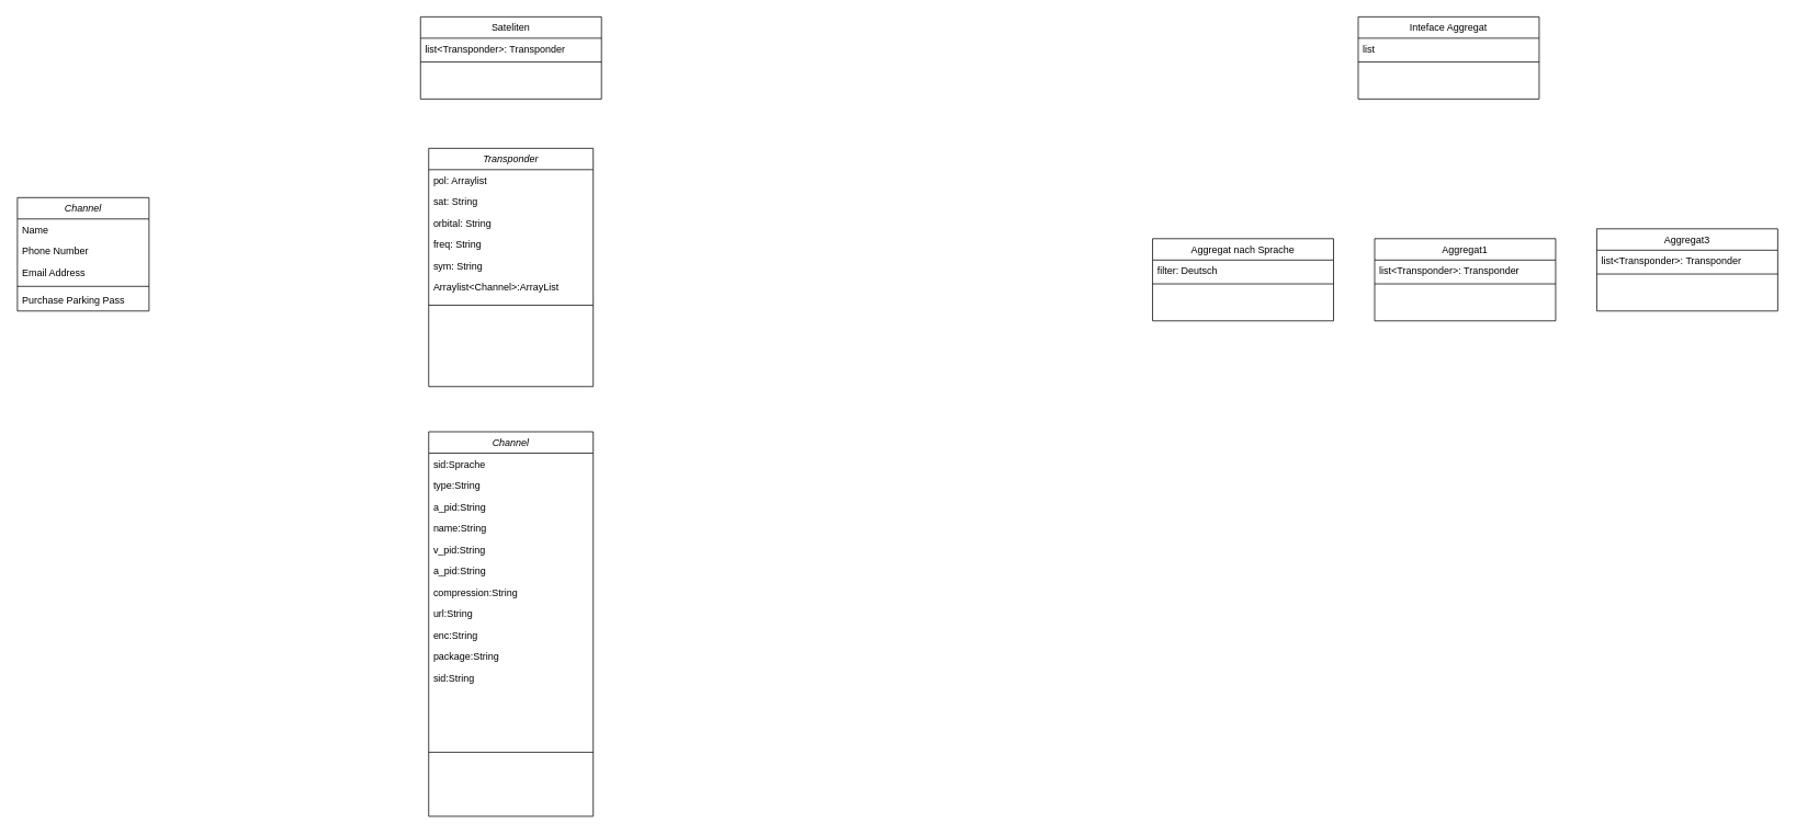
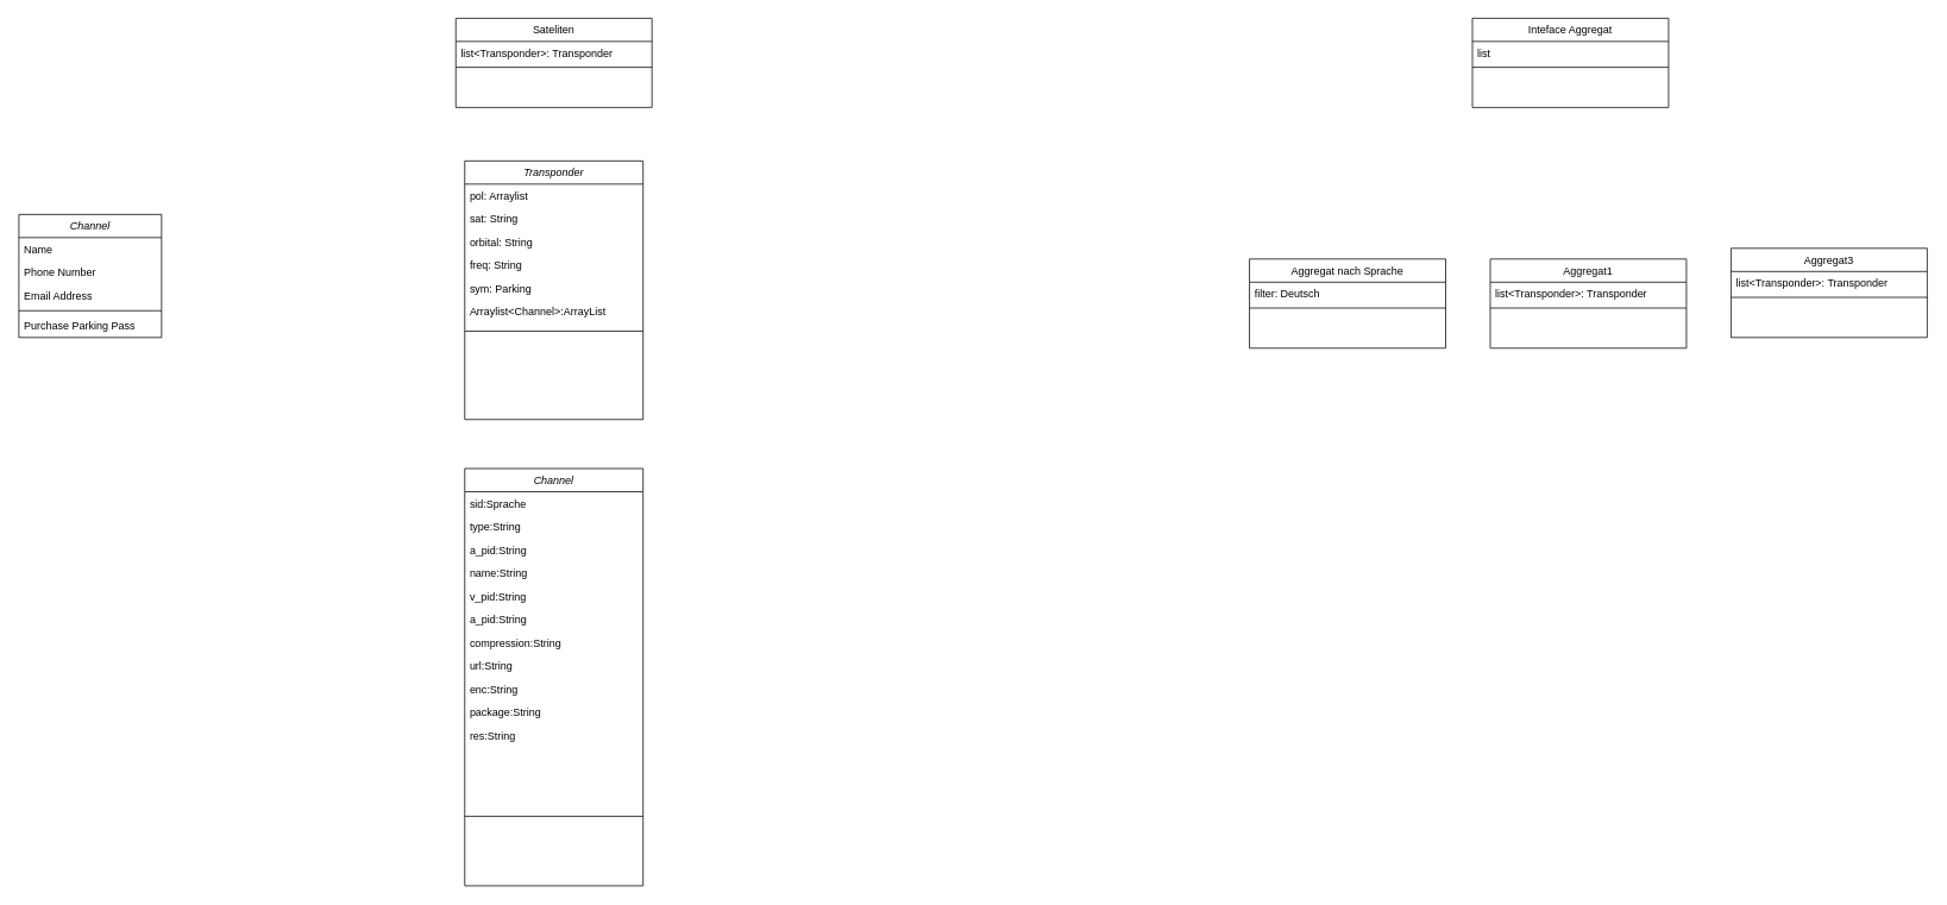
  <mxCell id="0" />
  <mxCell id="1" parent="0" />
  <mxCell id="2" value="Channel" style="swimlane;fontStyle=2;align=center;verticalAlign=top;childLayout=stackLayout;horizontal=1;startSize=26;horizontalStack=0;resizeParent=1;resizeLast=0;collapsible=1;marginBottom=0;rounded=0;shadow=0;strokeWidth=1;" parent="1" vertex="1"><mxGeometry x="20" y="240" width="160" height="138" as="geometry"><mxRectangle x="230" y="140" width="160" height="26" as="alternateBounds" /></mxGeometry></mxCell>
  <mxCell id="3" value="Name" style="text;align=left;verticalAlign=top;spacingLeft=4;spacingRight=4;overflow=hidden;rotatable=0;points=[[0,0.5],[1,0.5]];portConstraint=eastwest;" parent="2" vertex="1"><mxGeometry y="26" width="160" height="26" as="geometry" /></mxCell>
  <mxCell id="4" value="Phone Number" style="text;align=left;verticalAlign=top;spacingLeft=4;spacingRight=4;overflow=hidden;rotatable=0;points=[[0,0.5],[1,0.5]];portConstraint=eastwest;rounded=0;shadow=0;html=0;" parent="2" vertex="1"><mxGeometry y="52" width="160" height="26" as="geometry" /></mxCell>
  <mxCell id="5" value="Email Address" style="text;align=left;verticalAlign=top;spacingLeft=4;spacingRight=4;overflow=hidden;rotatable=0;points=[[0,0.5],[1,0.5]];portConstraint=eastwest;rounded=0;shadow=0;html=0;" parent="2" vertex="1"><mxGeometry y="78" width="160" height="26" as="geometry" /></mxCell>
  <mxCell id="6" value="" style="line;html=1;strokeWidth=1;align=left;verticalAlign=middle;spacingTop=-1;spacingLeft=3;spacingRight=3;rotatable=0;labelPosition=right;points=[];portConstraint=eastwest;" parent="2" vertex="1"><mxGeometry y="104" width="160" height="8" as="geometry" /></mxCell>
  <mxCell id="7" value="Purchase Parking Pass" style="text;align=left;verticalAlign=top;spacingLeft=4;spacingRight=4;overflow=hidden;rotatable=0;points=[[0,0.5],[1,0.5]];portConstraint=eastwest;" parent="2" vertex="1"><mxGeometry y="112" width="160" height="26" as="geometry" /></mxCell>
  <mxCell id="8" value="Sateliten" style="swimlane;fontStyle=0;align=center;verticalAlign=top;childLayout=stackLayout;horizontal=1;startSize=26;horizontalStack=0;resizeParent=1;resizeLast=0;collapsible=1;marginBottom=0;rounded=0;shadow=0;strokeWidth=1;" parent="1" vertex="1"><mxGeometry x="510" y="20" width="220" height="100" as="geometry"><mxRectangle x="130" y="380" width="160" height="26" as="alternateBounds" /></mxGeometry></mxCell>
  <mxCell id="9" value="list&lt;Transponder&gt;: Transponder" style="text;align=left;verticalAlign=top;spacingLeft=4;spacingRight=4;overflow=hidden;rotatable=0;points=[[0,0.5],[1,0.5]];portConstraint=eastwest;" parent="8" vertex="1"><mxGeometry y="26" width="220" height="26" as="geometry" /></mxCell>
  <mxCell id="10" value="" style="line;html=1;strokeWidth=1;align=left;verticalAlign=middle;spacingTop=-1;spacingLeft=3;spacingRight=3;rotatable=0;labelPosition=right;points=[];portConstraint=eastwest;" parent="8" vertex="1"><mxGeometry y="52" width="220" height="6" as="geometry" /></mxCell>
  <mxCell id="11" value="Transponder" style="swimlane;fontStyle=2;align=center;verticalAlign=top;childLayout=stackLayout;horizontal=1;startSize=26;horizontalStack=0;resizeParent=1;resizeLast=0;collapsible=1;marginBottom=0;rounded=0;shadow=0;strokeWidth=1;" parent="1" vertex="1"><mxGeometry x="520" y="180" width="200" height="290" as="geometry"><mxRectangle x="230" y="140" width="160" height="26" as="alternateBounds" /></mxGeometry></mxCell>
  <mxCell id="12" value="pol: Arraylist" style="text;align=left;verticalAlign=top;spacingLeft=4;spacingRight=4;overflow=hidden;rotatable=0;points=[[0,0.5],[1,0.5]];portConstraint=eastwest;" parent="11" vertex="1"><mxGeometry y="26" width="200" height="26" as="geometry" /></mxCell>
  <mxCell id="13" value="sat: String" style="text;align=left;verticalAlign=top;spacingLeft=4;spacingRight=4;overflow=hidden;rotatable=0;points=[[0,0.5],[1,0.5]];portConstraint=eastwest;rounded=0;shadow=0;html=0;" parent="11" vertex="1"><mxGeometry y="52" width="200" height="26" as="geometry" /></mxCell>
  <mxCell id="14" value="orbital: String" style="text;align=left;verticalAlign=top;spacingLeft=4;spacingRight=4;overflow=hidden;rotatable=0;points=[[0,0.5],[1,0.5]];portConstraint=eastwest;rounded=0;shadow=0;html=0;" parent="11" vertex="1"><mxGeometry y="78" width="200" height="26" as="geometry" /></mxCell>
  <mxCell id="15" value="freq: String" style="text;align=left;verticalAlign=top;spacingLeft=4;spacingRight=4;overflow=hidden;rotatable=0;points=[[0,0.5],[1,0.5]];portConstraint=eastwest;rounded=0;shadow=0;html=0;" parent="11" vertex="1"><mxGeometry y="104" width="200" height="26" as="geometry" /></mxCell>
- <mxCell id="16" value="sym: String" style="text;align=left;verticalAlign=top;spacingLeft=4;spacingRight=4;overflow=hidden;rotatable=0;points=[[0,0.5],[1,0.5]];portConstraint=eastwest;rounded=0;shadow=0;html=0;" parent="11" vertex="1"><mxGeometry y="130" width="200" height="26" as="geometry" /></mxCell>
+ <mxCell id="16" value="sym: Parking" style="text;align=left;verticalAlign=top;spacingLeft=4;spacingRight=4;overflow=hidden;rotatable=0;points=[[0,0.5],[1,0.5]];portConstraint=eastwest;rounded=0;shadow=0;html=0;" parent="11" vertex="1"><mxGeometry y="130" width="200" height="26" as="geometry" /></mxCell>
  <mxCell id="17" value="Arraylist&lt;Channel&gt;:ArrayList" style="text;align=left;verticalAlign=top;spacingLeft=4;spacingRight=4;overflow=hidden;rotatable=0;points=[[0,0.5],[1,0.5]];portConstraint=eastwest;rounded=0;shadow=0;html=0;" parent="11" vertex="1"><mxGeometry y="156" width="200" height="26" as="geometry" /></mxCell>
  <mxCell id="18" value="" style="line;html=1;strokeWidth=1;align=left;verticalAlign=middle;spacingTop=-1;spacingLeft=3;spacingRight=3;rotatable=0;labelPosition=right;points=[];portConstraint=eastwest;" parent="11" vertex="1"><mxGeometry y="182" width="200" height="18" as="geometry" /></mxCell>
  <mxCell id="19" value="Channel" style="swimlane;fontStyle=2;align=center;verticalAlign=top;childLayout=stackLayout;horizontal=1;startSize=26;horizontalStack=0;resizeParent=1;resizeLast=0;collapsible=1;marginBottom=0;rounded=0;shadow=0;strokeWidth=1;" parent="1" vertex="1"><mxGeometry x="520" y="525" width="200" height="468" as="geometry"><mxRectangle x="230" y="140" width="160" height="26" as="alternateBounds" /></mxGeometry></mxCell>
  <mxCell id="20" value="sid:Sprache" style="text;align=left;verticalAlign=top;spacingLeft=4;spacingRight=4;overflow=hidden;rotatable=0;points=[[0,0.5],[1,0.5]];portConstraint=eastwest;rounded=0;shadow=0;html=0;" parent="19" vertex="1"><mxGeometry y="26" width="200" height="26" as="geometry" /></mxCell>
  <mxCell id="21" value="type:String" style="text;align=left;verticalAlign=top;spacingLeft=4;spacingRight=4;overflow=hidden;rotatable=0;points=[[0,0.5],[1,0.5]];portConstraint=eastwest;rounded=0;shadow=0;html=0;" parent="19" vertex="1"><mxGeometry y="52" width="200" height="26" as="geometry" /></mxCell>
  <mxCell id="22" value="a_pid:String" style="text;align=left;verticalAlign=top;spacingLeft=4;spacingRight=4;overflow=hidden;rotatable=0;points=[[0,0.5],[1,0.5]];portConstraint=eastwest;rounded=0;shadow=0;html=0;" parent="19" vertex="1"><mxGeometry y="78" width="200" height="26" as="geometry" /></mxCell>
  <mxCell id="23" value="name:String" style="text;align=left;verticalAlign=top;spacingLeft=4;spacingRight=4;overflow=hidden;rotatable=0;points=[[0,0.5],[1,0.5]];portConstraint=eastwest;rounded=0;shadow=0;html=0;" parent="19" vertex="1"><mxGeometry y="104" width="200" height="26" as="geometry" /></mxCell>
  <mxCell id="24" value="v_pid:String" style="text;align=left;verticalAlign=top;spacingLeft=4;spacingRight=4;overflow=hidden;rotatable=0;points=[[0,0.5],[1,0.5]];portConstraint=eastwest;rounded=0;shadow=0;html=0;" parent="19" vertex="1"><mxGeometry y="130" width="200" height="26" as="geometry" /></mxCell>
  <mxCell id="25" value="a_pid:String" style="text;align=left;verticalAlign=top;spacingLeft=4;spacingRight=4;overflow=hidden;rotatable=0;points=[[0,0.5],[1,0.5]];portConstraint=eastwest;rounded=0;shadow=0;html=0;" parent="19" vertex="1"><mxGeometry y="156" width="200" height="26" as="geometry" /></mxCell>
  <mxCell id="26" value="compression:String" style="text;align=left;verticalAlign=top;spacingLeft=4;spacingRight=4;overflow=hidden;rotatable=0;points=[[0,0.5],[1,0.5]];portConstraint=eastwest;rounded=0;shadow=0;html=0;" parent="19" vertex="1"><mxGeometry y="182" width="200" height="26" as="geometry" /></mxCell>
  <mxCell id="27" value="url:String" style="text;align=left;verticalAlign=top;spacingLeft=4;spacingRight=4;overflow=hidden;rotatable=0;points=[[0,0.5],[1,0.5]];portConstraint=eastwest;rounded=0;shadow=0;html=0;" parent="19" vertex="1"><mxGeometry y="208" width="200" height="26" as="geometry" /></mxCell>
  <mxCell id="28" value="enc:String" style="text;align=left;verticalAlign=top;spacingLeft=4;spacingRight=4;overflow=hidden;rotatable=0;points=[[0,0.5],[1,0.5]];portConstraint=eastwest;rounded=0;shadow=0;html=0;" parent="19" vertex="1"><mxGeometry y="234" width="200" height="26" as="geometry" /></mxCell>
  <mxCell id="29" value="package:String" style="text;align=left;verticalAlign=top;spacingLeft=4;spacingRight=4;overflow=hidden;rotatable=0;points=[[0,0.5],[1,0.5]];portConstraint=eastwest;rounded=0;shadow=0;html=0;" parent="19" vertex="1"><mxGeometry y="260" width="200" height="26" as="geometry" /></mxCell>
- <mxCell id="30" value="sid:String" style="text;align=left;verticalAlign=top;spacingLeft=4;spacingRight=4;overflow=hidden;rotatable=0;points=[[0,0.5],[1,0.5]];portConstraint=eastwest;rounded=0;shadow=0;html=0;" parent="19" vertex="1"><mxGeometry y="286" width="200" height="26" as="geometry" /></mxCell>
+ <mxCell id="30" value="res:String" style="text;align=left;verticalAlign=top;spacingLeft=4;spacingRight=4;overflow=hidden;rotatable=0;points=[[0,0.5],[1,0.5]];portConstraint=eastwest;rounded=0;shadow=0;html=0;" parent="19" vertex="1"><mxGeometry y="286" width="200" height="26" as="geometry" /></mxCell>
  <mxCell id="31" value="" style="line;html=1;strokeWidth=1;align=left;verticalAlign=middle;spacingTop=-1;spacingLeft=3;spacingRight=3;rotatable=0;labelPosition=right;points=[];portConstraint=eastwest;" parent="19" vertex="1"><mxGeometry y="312" width="200" height="156" as="geometry" /></mxCell>
  <mxCell id="32" value="Inteface Aggregat" style="swimlane;fontStyle=0;align=center;verticalAlign=top;childLayout=stackLayout;horizontal=1;startSize=26;horizontalStack=0;resizeParent=1;resizeLast=0;collapsible=1;marginBottom=0;rounded=0;shadow=0;strokeWidth=1;" vertex="1" parent="1"><mxGeometry x="1650" y="20" width="220" height="100" as="geometry"><mxRectangle x="130" y="380" width="160" height="26" as="alternateBounds" /></mxGeometry></mxCell>
  <mxCell id="33" value="list" style="text;align=left;verticalAlign=top;spacingLeft=4;spacingRight=4;overflow=hidden;rotatable=0;points=[[0,0.5],[1,0.5]];portConstraint=eastwest;" vertex="1" parent="32"><mxGeometry y="26" width="220" height="26" as="geometry" /></mxCell>
  <mxCell id="34" value="" style="line;html=1;strokeWidth=1;align=left;verticalAlign=middle;spacingTop=-1;spacingLeft=3;spacingRight=3;rotatable=0;labelPosition=right;points=[];portConstraint=eastwest;" vertex="1" parent="32"><mxGeometry y="52" width="220" height="6" as="geometry" /></mxCell>
  <mxCell id="35" value="Aggregat nach Sprache" style="swimlane;fontStyle=0;align=center;verticalAlign=top;childLayout=stackLayout;horizontal=1;startSize=26;horizontalStack=0;resizeParent=1;resizeLast=0;collapsible=1;marginBottom=0;rounded=0;shadow=0;strokeWidth=1;" vertex="1" parent="1"><mxGeometry x="1400" y="290" width="220" height="100" as="geometry"><mxRectangle x="130" y="380" width="160" height="26" as="alternateBounds" /></mxGeometry></mxCell>
  <mxCell id="36" value="filter: Deutsch" style="text;align=left;verticalAlign=top;spacingLeft=4;spacingRight=4;overflow=hidden;rotatable=0;points=[[0,0.5],[1,0.5]];portConstraint=eastwest;" vertex="1" parent="35"><mxGeometry y="26" width="220" height="26" as="geometry" /></mxCell>
  <mxCell id="37" value="" style="line;html=1;strokeWidth=1;align=left;verticalAlign=middle;spacingTop=-1;spacingLeft=3;spacingRight=3;rotatable=0;labelPosition=right;points=[];portConstraint=eastwest;" vertex="1" parent="35"><mxGeometry y="52" width="220" height="6" as="geometry" /></mxCell>
  <mxCell id="38" value="Aggregat3" style="swimlane;fontStyle=0;align=center;verticalAlign=top;childLayout=stackLayout;horizontal=1;startSize=26;horizontalStack=0;resizeParent=1;resizeLast=0;collapsible=1;marginBottom=0;rounded=0;shadow=0;strokeWidth=1;" vertex="1" parent="1"><mxGeometry x="1940" y="278" width="220" height="100" as="geometry"><mxRectangle x="130" y="380" width="160" height="26" as="alternateBounds" /></mxGeometry></mxCell>
  <mxCell id="39" value="list&lt;Transponder&gt;: Transponder" style="text;align=left;verticalAlign=top;spacingLeft=4;spacingRight=4;overflow=hidden;rotatable=0;points=[[0,0.5],[1,0.5]];portConstraint=eastwest;" vertex="1" parent="38"><mxGeometry y="26" width="220" height="26" as="geometry" /></mxCell>
  <mxCell id="40" value="" style="line;html=1;strokeWidth=1;align=left;verticalAlign=middle;spacingTop=-1;spacingLeft=3;spacingRight=3;rotatable=0;labelPosition=right;points=[];portConstraint=eastwest;" vertex="1" parent="38"><mxGeometry y="52" width="220" height="6" as="geometry" /></mxCell>
  <mxCell id="41" value="Aggregat1" style="swimlane;fontStyle=0;align=center;verticalAlign=top;childLayout=stackLayout;horizontal=1;startSize=26;horizontalStack=0;resizeParent=1;resizeLast=0;collapsible=1;marginBottom=0;rounded=0;shadow=0;strokeWidth=1;" vertex="1" parent="1"><mxGeometry x="1670" y="290" width="220" height="100" as="geometry"><mxRectangle x="130" y="380" width="160" height="26" as="alternateBounds" /></mxGeometry></mxCell>
  <mxCell id="42" value="list&lt;Transponder&gt;: Transponder" style="text;align=left;verticalAlign=top;spacingLeft=4;spacingRight=4;overflow=hidden;rotatable=0;points=[[0,0.5],[1,0.5]];portConstraint=eastwest;" vertex="1" parent="41"><mxGeometry y="26" width="220" height="26" as="geometry" /></mxCell>
  <mxCell id="43" value="" style="line;html=1;strokeWidth=1;align=left;verticalAlign=middle;spacingTop=-1;spacingLeft=3;spacingRight=3;rotatable=0;labelPosition=right;points=[];portConstraint=eastwest;" vertex="1" parent="41"><mxGeometry y="52" width="220" height="6" as="geometry" /></mxCell>
